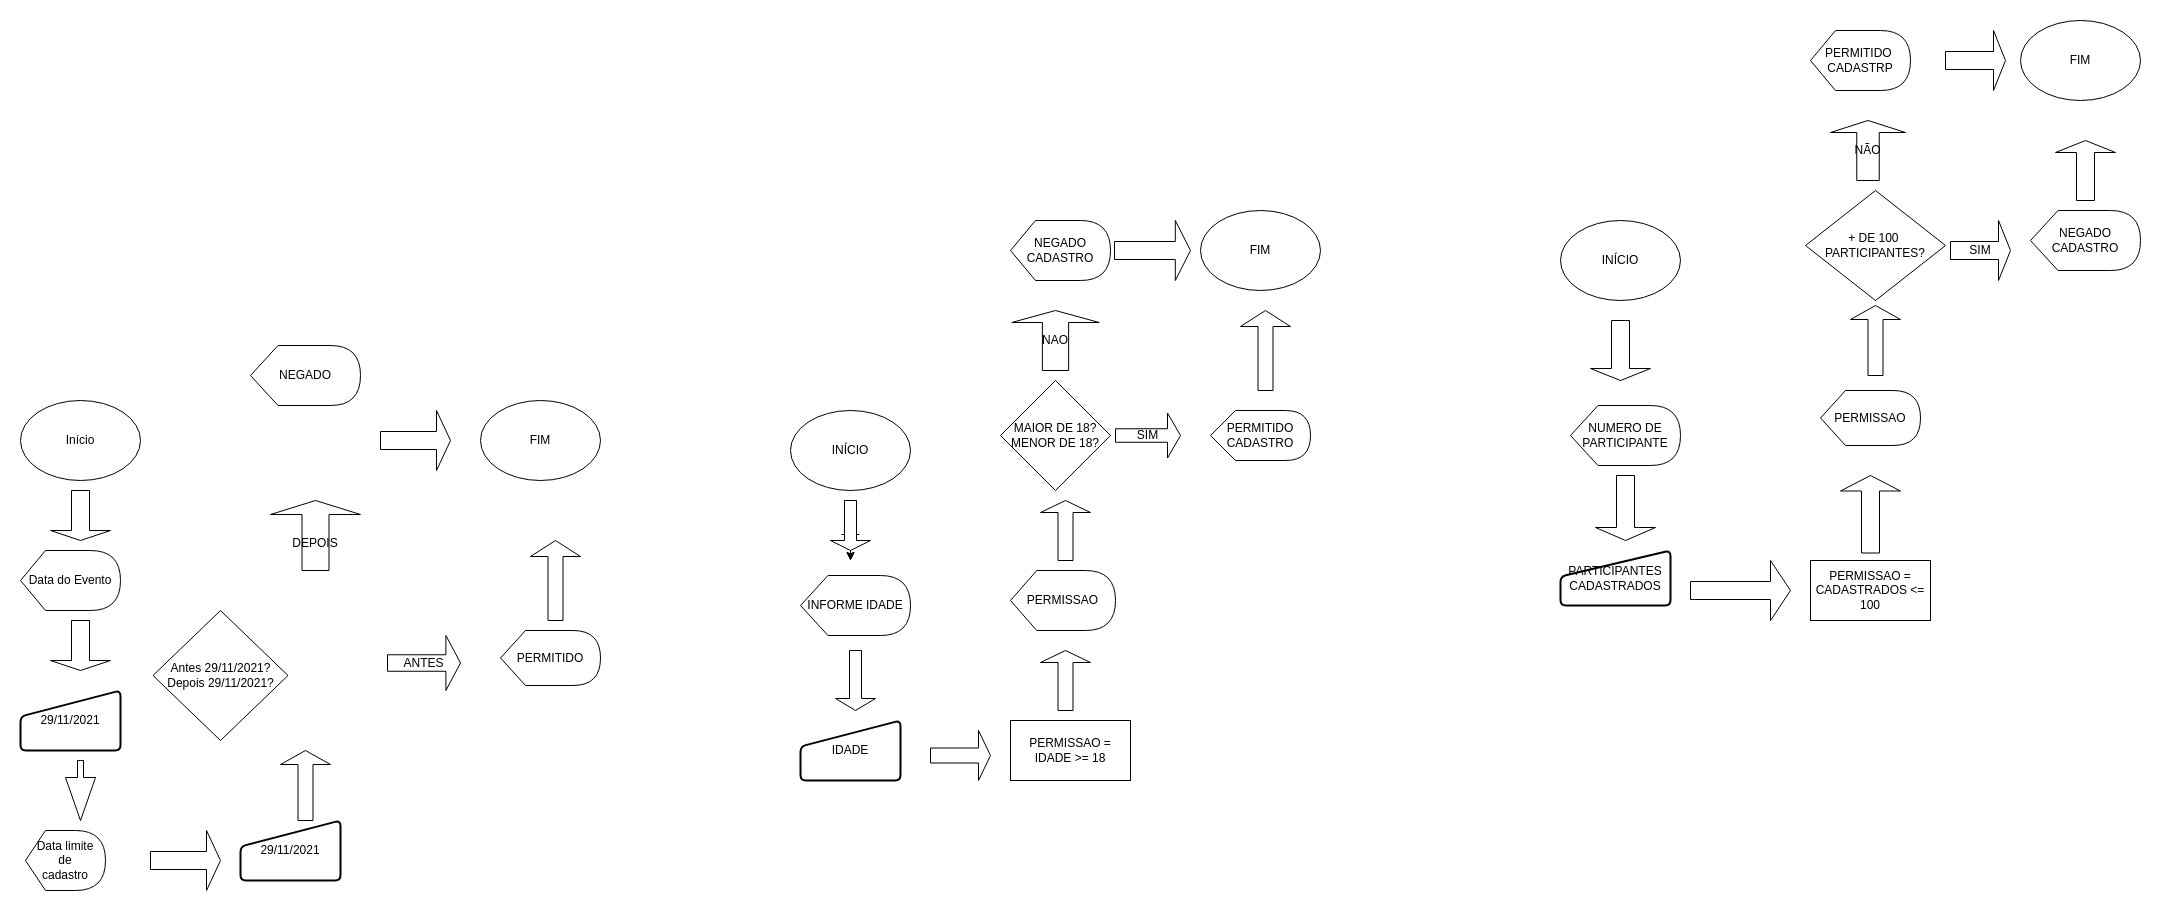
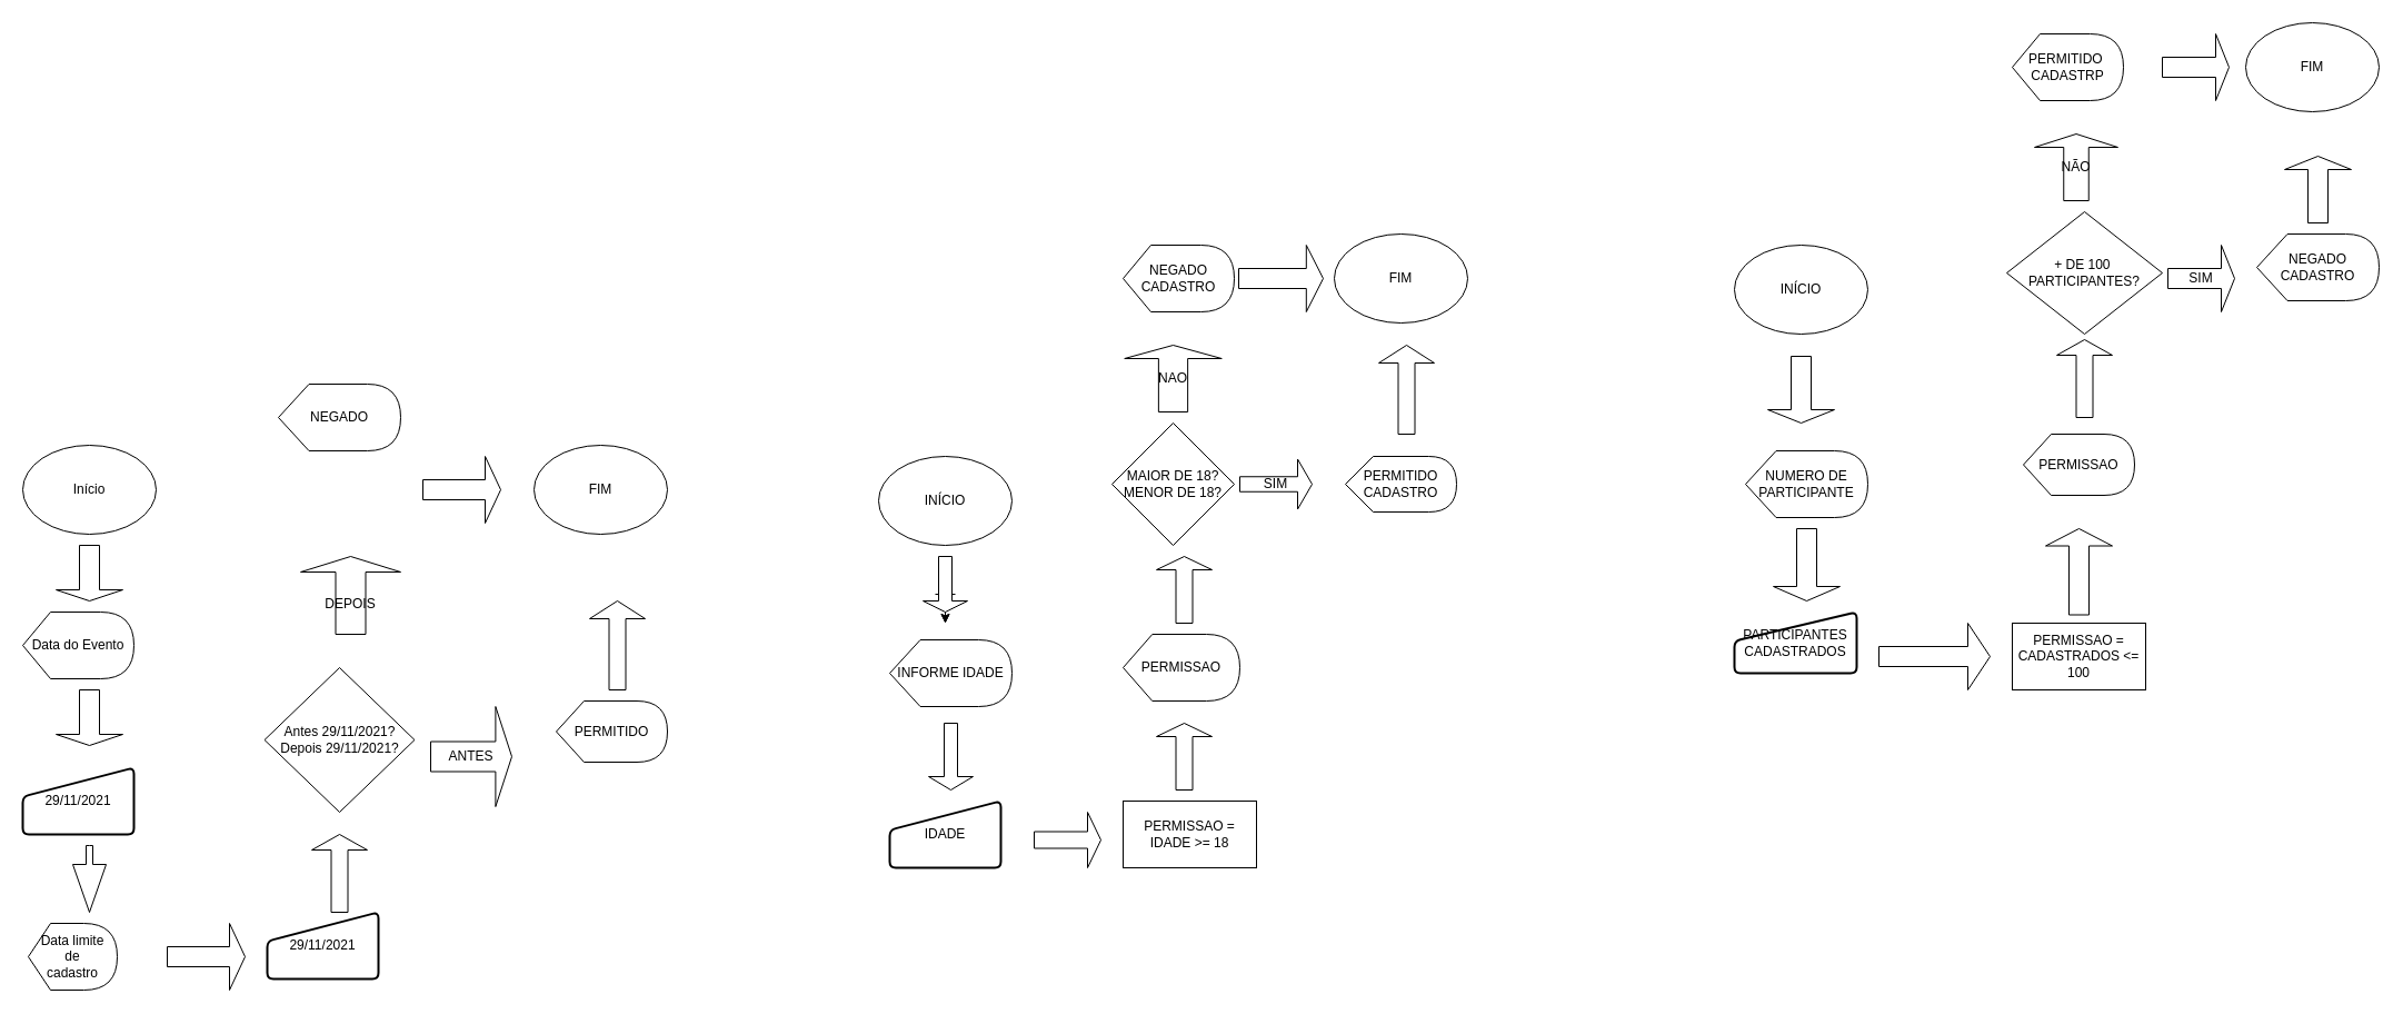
  <mxCell id="0" />
  <mxCell id="1" parent="0" />
  <mxCell id="2" value="Início" style="ellipse;whiteSpace=wrap;html=1;" vertex="1" parent="1"><mxGeometry x="20" y="400" width="120" height="80" as="geometry" /></mxCell>
  <mxCell id="3" value="Data do Evento" style="shape=display;whiteSpace=wrap;html=1;" vertex="1" parent="1"><mxGeometry x="20" y="550" width="100" height="60" as="geometry" /></mxCell>
  <mxCell id="4" value="" style="shape=singleArrow;direction=south;whiteSpace=wrap;html=1;" vertex="1" parent="1"><mxGeometry x="50" y="490" width="60" height="50" as="geometry" /></mxCell>
  <mxCell id="5" value="" style="shape=singleArrow;direction=south;whiteSpace=wrap;html=1;" vertex="1" parent="1"><mxGeometry x="50" y="620" width="60" height="50" as="geometry" /></mxCell>
  <mxCell id="6" value="" style="html=1;shadow=0;dashed=0;align=center;verticalAlign=middle;shape=mxgraph.arrows2.arrow;dy=0.8;dx=43;direction=south;notch=0;" vertex="1" parent="1"><mxGeometry x="65" y="760" width="30" height="60" as="geometry" /></mxCell>
  <mxCell id="7" value="29/11/2021" style="html=1;strokeWidth=2;shape=manualInput;whiteSpace=wrap;rounded=1;size=26;arcSize=11;" vertex="1" parent="1"><mxGeometry x="20" y="690" width="100" height="60" as="geometry" /></mxCell>
  <mxCell id="8" value="Data limite&lt;br&gt;de&lt;br&gt;cadastro" style="shape=display;whiteSpace=wrap;html=1;" vertex="1" parent="1"><mxGeometry x="25" y="830" width="80" height="60" as="geometry" /></mxCell>
  <mxCell id="9" value="" style="shape=singleArrow;whiteSpace=wrap;html=1;" vertex="1" parent="1"><mxGeometry x="150" y="830" width="70" height="60" as="geometry" /></mxCell>
  <mxCell id="10" value="29/11/2021" style="html=1;strokeWidth=2;shape=manualInput;whiteSpace=wrap;rounded=1;size=26;arcSize=11;" vertex="1" parent="1"><mxGeometry x="240" y="820" width="100" height="60" as="geometry" /></mxCell>
  <mxCell id="11" value="" style="shape=singleArrow;direction=north;whiteSpace=wrap;html=1;" vertex="1" parent="1"><mxGeometry x="280" y="750" width="50" height="70" as="geometry" /></mxCell>
- <mxCell id="12" value="Antes 29/11/2021?&lt;br&gt;Depois 29/11/2021?" style="rhombus;whiteSpace=wrap;html=1;" vertex="1" parent="1"><mxGeometry x="152.5" y="610" width="135" height="130" as="geometry" /></mxCell>
+ <mxCell id="12" value="Antes 29/11/2021?&lt;br&gt;Depois 29/11/2021?" style="rhombus;whiteSpace=wrap;html=1;" vertex="1" parent="1"><mxGeometry x="237.5" y="600" width="135" height="130" as="geometry" /></mxCell>
  <mxCell id="13" value="&amp;nbsp; &amp;nbsp; &amp;nbsp; &amp;nbsp; &amp;nbsp; &amp;nbsp; &amp;nbsp; &amp;nbsp; DEPOIS" style="shape=singleArrow;direction=north;whiteSpace=wrap;html=1;" vertex="1" parent="1"><mxGeometry x="270" y="500" width="90" height="70" as="geometry" /></mxCell>
- <mxCell id="14" value="ANTES" style="shape=singleArrow;whiteSpace=wrap;html=1;" vertex="1" parent="1"><mxGeometry x="387" y="635" width="73" height="55" as="geometry" /></mxCell>
+ <mxCell id="14" value="ANTES" style="shape=singleArrow;whiteSpace=wrap;html=1;" vertex="1" parent="1"><mxGeometry x="387" y="635" width="73" height="90" as="geometry" /></mxCell>
  <mxCell id="15" value="NEGADO" style="shape=display;whiteSpace=wrap;html=1;" vertex="1" parent="1"><mxGeometry x="250" y="345" width="110" height="60" as="geometry" /></mxCell>
  <mxCell id="16" value="PERMITIDO" style="shape=display;whiteSpace=wrap;html=1;" vertex="1" parent="1"><mxGeometry x="500" y="630" width="100" height="55" as="geometry" /></mxCell>
  <mxCell id="17" value="" style="shape=singleArrow;whiteSpace=wrap;html=1;" vertex="1" parent="1"><mxGeometry x="380" y="410" width="70" height="60" as="geometry" /></mxCell>
  <mxCell id="18" value="" style="shape=singleArrow;direction=north;whiteSpace=wrap;html=1;" vertex="1" parent="1"><mxGeometry x="530" y="540" width="50" height="80" as="geometry" /></mxCell>
  <mxCell id="19" value="FIM" style="ellipse;whiteSpace=wrap;html=1;" vertex="1" parent="1"><mxGeometry x="480" y="400" width="120" height="80" as="geometry" /></mxCell>
  <mxCell id="20" value="INÍCIO" style="ellipse;whiteSpace=wrap;html=1;" vertex="1" parent="1"><mxGeometry x="790" y="410" width="120" height="80" as="geometry" /></mxCell>
  <mxCell id="21" style="edgeStyle=orthogonalEdgeStyle;rounded=0;orthogonalLoop=1;jettySize=auto;html=1;exitX=0;exitY=0;exitDx=24;exitDy=39;exitPerimeter=0;" edge="1" parent="1"><mxGeometry relative="1" as="geometry"><mxPoint x="841" y="534" as="sourcePoint" /><mxPoint x="850" y="560" as="targetPoint" /></mxGeometry></mxCell>
  <mxCell id="22" style="edgeStyle=orthogonalEdgeStyle;rounded=0;orthogonalLoop=1;jettySize=auto;html=1;exitX=0;exitY=0;exitDx=24;exitDy=21;exitPerimeter=0;" edge="1" parent="1"><mxGeometry relative="1" as="geometry"><mxPoint x="859" y="534" as="sourcePoint" /><mxPoint x="850" y="560" as="targetPoint" /></mxGeometry></mxCell>
  <mxCell id="23" value="" style="shape=singleArrow;direction=south;whiteSpace=wrap;html=1;" vertex="1" parent="1"><mxGeometry x="830" y="500" width="40" height="50" as="geometry" /></mxCell>
  <mxCell id="24" value="INFORME IDADE" style="shape=display;whiteSpace=wrap;html=1;" vertex="1" parent="1"><mxGeometry y="575" width="110" height="60" as="geometry" x="800" /></mxCell>
  <mxCell id="25" value="" style="shape=singleArrow;direction=south;whiteSpace=wrap;html=1;" vertex="1" parent="1"><mxGeometry x="835" y="650" width="40" height="60" as="geometry" /></mxCell>
  <mxCell id="26" value="IDADE" style="html=1;strokeWidth=2;shape=manualInput;whiteSpace=wrap;rounded=1;size=26;arcSize=11;" vertex="1" parent="1"><mxGeometry y="720" width="100" height="60" as="geometry" x="800" /></mxCell>
  <mxCell id="27" value="" style="shape=singleArrow;whiteSpace=wrap;html=1;" vertex="1" parent="1"><mxGeometry x="930" y="730" width="60" height="50" as="geometry" /></mxCell>
  <mxCell id="28" value="PERMISSAO = IDADE &amp;gt;= 18" style="rounded=0;whiteSpace=wrap;html=1;" vertex="1" parent="1"><mxGeometry x="1010" y="720" width="120" height="60" as="geometry" /></mxCell>
  <mxCell id="29" value="" style="shape=singleArrow;direction=north;whiteSpace=wrap;html=1;" vertex="1" parent="1"><mxGeometry x="1040" y="650" width="50" height="60" as="geometry" /></mxCell>
  <mxCell id="30" value="PERMISSAO" style="shape=display;whiteSpace=wrap;html=1;" vertex="1" parent="1"><mxGeometry x="1010" y="570" width="105" height="60" as="geometry" /></mxCell>
  <mxCell id="31" value="" style="shape=singleArrow;direction=north;whiteSpace=wrap;html=1;" vertex="1" parent="1"><mxGeometry x="1040" y="500" width="50" height="60" as="geometry" /></mxCell>
  <mxCell id="32" value="MAIOR DE 18?&lt;br&gt;MENOR DE 18?" style="rhombus;whiteSpace=wrap;html=1;" vertex="1" parent="1"><mxGeometry x="1000" y="380" width="110" height="110" as="geometry" /></mxCell>
  <mxCell id="33" value="SIM" style="shape=singleArrow;whiteSpace=wrap;html=1;" vertex="1" parent="1"><mxGeometry x="1115" y="412.5" width="65" height="45" as="geometry" /></mxCell>
  <mxCell id="34" value="NAO" style="shape=singleArrow;direction=north;whiteSpace=wrap;html=1;" vertex="1" parent="1"><mxGeometry x="1011.25" y="310" width="87.5" height="60" as="geometry" /></mxCell>
  <mxCell id="35" value="NEGADO&lt;br&gt;CADASTRO" style="shape=display;whiteSpace=wrap;html=1;" vertex="1" parent="1"><mxGeometry x="1010" y="220" width="100" height="60" as="geometry" /></mxCell>
  <mxCell id="36" value="PERMITIDO&lt;br&gt;CADASTRO" style="shape=display;whiteSpace=wrap;html=1;" vertex="1" parent="1"><mxGeometry x="1210" y="410" width="100" height="50" as="geometry" /></mxCell>
  <mxCell id="37" value="" style="shape=singleArrow;whiteSpace=wrap;html=1;" vertex="1" parent="1"><mxGeometry x="1114" y="220" width="76" height="60" as="geometry" /></mxCell>
  <mxCell id="38" value="" style="shape=singleArrow;direction=north;whiteSpace=wrap;html=1;" vertex="1" parent="1"><mxGeometry x="1240" y="310" width="50" height="80" as="geometry" /></mxCell>
  <mxCell id="39" value="FIM" style="ellipse;whiteSpace=wrap;html=1;" vertex="1" parent="1"><mxGeometry x="1200" y="210" width="120" height="80" as="geometry" /></mxCell>
  <mxCell id="40" value="INÍCIO" style="ellipse;whiteSpace=wrap;html=1;" vertex="1" parent="1"><mxGeometry x="1560" y="220" width="120" height="80" as="geometry" /></mxCell>
  <mxCell id="41" value="" style="shape=singleArrow;direction=south;whiteSpace=wrap;html=1;" vertex="1" parent="1"><mxGeometry x="1590" y="320" width="60" height="60" as="geometry" /></mxCell>
  <mxCell id="42" value="NUMERO DE&lt;br&gt;PARTICIPANTE" style="shape=display;whiteSpace=wrap;html=1;" vertex="1" parent="1"><mxGeometry x="1570" y="405" width="110" height="60" as="geometry" /></mxCell>
  <mxCell id="43" value="" style="shape=singleArrow;direction=south;whiteSpace=wrap;html=1;" vertex="1" parent="1"><mxGeometry x="1595" y="475" width="60" height="65" as="geometry" /></mxCell>
  <mxCell id="44" value="PARTICIPANTES&lt;br&gt;CADASTRADOS" style="html=1;strokeWidth=2;shape=manualInput;whiteSpace=wrap;rounded=1;size=26;arcSize=11;" vertex="1" parent="1"><mxGeometry x="1560" y="550" width="110" height="55" as="geometry" /></mxCell>
  <mxCell id="45" value="" style="shape=singleArrow;whiteSpace=wrap;html=1;" vertex="1" parent="1"><mxGeometry x="1690" y="560" width="100" height="60" as="geometry" /></mxCell>
  <mxCell id="46" value="PERMISSAO = CADASTRADOS &amp;lt;= 100" style="rounded=0;whiteSpace=wrap;html=1;" vertex="1" parent="1"><mxGeometry x="1810" y="560" width="120" height="60" as="geometry" /></mxCell>
  <mxCell id="47" value="" style="shape=singleArrow;direction=north;whiteSpace=wrap;html=1;" vertex="1" parent="1"><mxGeometry x="1840" y="475" width="60" height="77.5" as="geometry" /></mxCell>
  <mxCell id="48" value="PERMISSAO" style="shape=display;whiteSpace=wrap;html=1;" vertex="1" parent="1"><mxGeometry x="1820" y="390" width="100" height="55" as="geometry" /></mxCell>
  <mxCell id="49" value="" style="shape=singleArrow;direction=north;whiteSpace=wrap;html=1;" vertex="1" parent="1"><mxGeometry x="1850" y="305" width="50" height="70" as="geometry" /></mxCell>
  <mxCell id="50" value="+ DE 100&amp;nbsp;&lt;br&gt;PARTICIPANTES?" style="rhombus;whiteSpace=wrap;html=1;" vertex="1" parent="1"><mxGeometry x="1805" y="190" width="140" height="110" as="geometry" /></mxCell>
  <mxCell id="51" value="SIM" style="shape=singleArrow;whiteSpace=wrap;html=1;" vertex="1" parent="1"><mxGeometry x="1950" y="220" width="60" height="60" as="geometry" /></mxCell>
  <mxCell id="52" value="NÃO" style="shape=singleArrow;direction=north;whiteSpace=wrap;html=1;" vertex="1" parent="1"><mxGeometry x="1830" y="120" width="75" height="60" as="geometry" /></mxCell>
  <mxCell id="53" value="PERMITIDO&amp;nbsp;&lt;br&gt;CADASTRP" style="shape=display;whiteSpace=wrap;html=1;" vertex="1" parent="1"><mxGeometry x="1810" y="30" width="100" height="60" as="geometry" /></mxCell>
  <mxCell id="54" value="NEGADO&lt;br&gt;CADASTRO" style="shape=display;whiteSpace=wrap;html=1;" vertex="1" parent="1"><mxGeometry x="2030" y="210" width="110" height="60" as="geometry" /></mxCell>
  <mxCell id="55" value="" style="shape=singleArrow;direction=north;whiteSpace=wrap;html=1;" vertex="1" parent="1"><mxGeometry x="2055" y="140" width="60" height="60" as="geometry" /></mxCell>
  <mxCell id="56" value="" style="shape=singleArrow;whiteSpace=wrap;html=1;" vertex="1" parent="1"><mxGeometry x="1945" y="30" width="60" height="60" as="geometry" /></mxCell>
  <mxCell id="57" value="FIM" style="ellipse;whiteSpace=wrap;html=1;" vertex="1" parent="1"><mxGeometry x="2020" y="20" width="120" height="80" as="geometry" /></mxCell>
